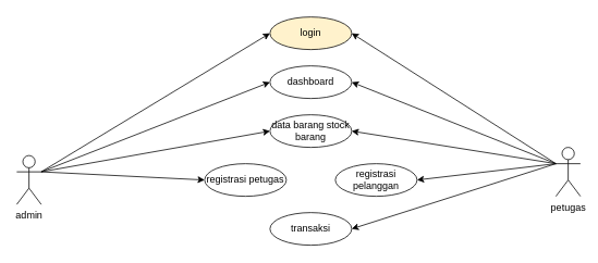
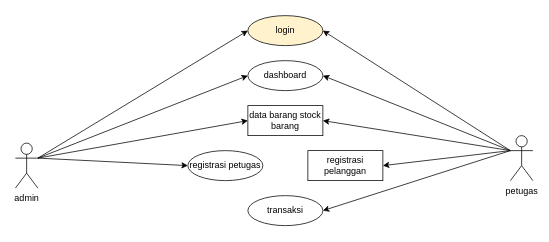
  <mxCell id="0" />
  <mxCell id="1" parent="0" />
  <mxCell id="2" value="dashboard" style="ellipse;whiteSpace=wrap;html=1;" vertex="1" parent="1"><mxGeometry x="330" y="80" width="100" height="40" as="geometry" /></mxCell>
  <mxCell id="3" value="login" style="ellipse;whiteSpace=wrap;html=1;fillColor=#fff2cc;" vertex="1" parent="1"><mxGeometry x="330" y="20" width="100" height="40" as="geometry" /></mxCell>
- <mxCell id="4" value="data barang stock barang" style="ellipse;whiteSpace=wrap;html=1;" vertex="1" parent="1"><mxGeometry x="330" y="140" width="100" height="40" as="geometry" /></mxCell>
+ <mxCell id="4" value="data barang stock barang" style="whiteSpace=wrap;html=1;rounded=0;" vertex="1" parent="1"><mxGeometry x="330" y="140" width="100" height="40" as="geometry" /></mxCell>
  <mxCell id="5" value="registrasi petugas" style="ellipse;whiteSpace=wrap;html=1;" vertex="1" parent="1"><mxGeometry x="250" y="200" width="100" height="40" as="geometry" /></mxCell>
  <mxCell id="6" value="transaksi" style="ellipse;whiteSpace=wrap;html=1;" vertex="1" parent="1"><mxGeometry x="330" y="260" width="100" height="40" as="geometry" /></mxCell>
  <mxCell id="7" value="admin" style="shape=umlActor;verticalLabelPosition=bottom;verticalAlign=top;html=1;outlineConnect=0;" vertex="1" parent="1"><mxGeometry x="20" y="190" width="30" height="60" as="geometry" /></mxCell>
  <mxCell id="8" value="petugas&lt;br&gt;" style="shape=umlActor;verticalLabelPosition=bottom;verticalAlign=top;html=1;outlineConnect=0;" vertex="1" parent="1"><mxGeometry x="680" y="180" width="30" height="60" as="geometry" /></mxCell>
- <mxCell id="9" value="registrasi pelanggan" style="ellipse;whiteSpace=wrap;html=1;" vertex="1" parent="1"><mxGeometry x="410" y="200" width="100" height="40" as="geometry" /></mxCell>
+ <mxCell id="9" value="registrasi pelanggan" style="whiteSpace=wrap;html=1;rounded=0;" vertex="1" parent="1"><mxGeometry x="410" y="200" width="100" height="40" as="geometry" /></mxCell>
  <mxCell id="10" value="" style="endArrow=classic;html=1;rounded=0;exitX=1;exitY=0.333;exitDx=0;exitDy=0;exitPerimeter=0;entryX=0;entryY=0.5;entryDx=0;entryDy=0;" edge="1" parent="1" source="7" target="3"><mxGeometry width="50" height="50" relative="1" as="geometry"><mxPoint x="70" y="230" as="sourcePoint" /><mxPoint x="120" y="180" as="targetPoint" /></mxGeometry></mxCell>
  <mxCell id="11" value="" style="endArrow=classic;html=1;rounded=0;exitX=1;exitY=0.333;exitDx=0;exitDy=0;exitPerimeter=0;" edge="1" parent="1" source="7"><mxGeometry width="50" height="50" relative="1" as="geometry"><mxPoint x="60" y="220" as="sourcePoint" /><mxPoint x="330" y="100" as="targetPoint" /></mxGeometry></mxCell>
  <mxCell id="12" value="" style="endArrow=classic;html=1;rounded=0;exitX=1;exitY=0.333;exitDx=0;exitDy=0;exitPerimeter=0;entryX=0;entryY=0.5;entryDx=0;entryDy=0;" edge="1" parent="1" source="7" target="4"><mxGeometry width="50" height="50" relative="1" as="geometry"><mxPoint x="70" y="230" as="sourcePoint" /><mxPoint x="350" y="60" as="targetPoint" /></mxGeometry></mxCell>
  <mxCell id="13" value="" style="endArrow=classic;html=1;rounded=0;exitX=1;exitY=0.333;exitDx=0;exitDy=0;exitPerimeter=0;entryX=0;entryY=0.5;entryDx=0;entryDy=0;" edge="1" parent="1" source="7" target="5"><mxGeometry width="50" height="50" relative="1" as="geometry"><mxPoint x="80" y="240" as="sourcePoint" /><mxPoint x="360" y="70" as="targetPoint" /></mxGeometry></mxCell>
  <mxCell id="14" value="" style="endArrow=classic;html=1;rounded=0;entryX=1;entryY=0.5;entryDx=0;entryDy=0;exitX=0;exitY=0.333;exitDx=0;exitDy=0;exitPerimeter=0;" edge="1" parent="1" source="8" target="2"><mxGeometry width="50" height="50" relative="1" as="geometry"><mxPoint x="90" y="250" as="sourcePoint" /><mxPoint x="370" y="80" as="targetPoint" /></mxGeometry></mxCell>
  <mxCell id="15" value="" style="endArrow=classic;html=1;rounded=0;entryX=1;entryY=0.5;entryDx=0;entryDy=0;exitX=0;exitY=0.333;exitDx=0;exitDy=0;exitPerimeter=0;" edge="1" parent="1" source="8" target="4"><mxGeometry width="50" height="50" relative="1" as="geometry"><mxPoint x="60" y="236" as="sourcePoint" /><mxPoint x="340" y="350" as="targetPoint" /></mxGeometry></mxCell>
  <mxCell id="16" value="" style="endArrow=classic;html=1;rounded=0;entryX=1;entryY=0.5;entryDx=0;entryDy=0;exitX=0;exitY=0.333;exitDx=0;exitDy=0;exitPerimeter=0;" edge="1" parent="1" source="8" target="9"><mxGeometry width="50" height="50" relative="1" as="geometry"><mxPoint x="70" y="246" as="sourcePoint" /><mxPoint x="350" y="360" as="targetPoint" /></mxGeometry></mxCell>
  <mxCell id="17" value="" style="endArrow=classic;html=1;rounded=0;entryX=1;entryY=0.5;entryDx=0;entryDy=0;exitX=0;exitY=0.333;exitDx=0;exitDy=0;exitPerimeter=0;" edge="1" parent="1" source="8" target="6"><mxGeometry width="50" height="50" relative="1" as="geometry"><mxPoint x="80" y="256" as="sourcePoint" /><mxPoint x="360" y="370" as="targetPoint" /></mxGeometry></mxCell>
  <mxCell id="18" value="" style="endArrow=classic;html=1;rounded=0;entryX=1;entryY=0.5;entryDx=0;entryDy=0;exitX=0;exitY=0.333;exitDx=0;exitDy=0;exitPerimeter=0;" edge="1" parent="1" source="8" target="3"><mxGeometry width="50" height="50" relative="1" as="geometry"><mxPoint x="110" y="286" as="sourcePoint" /><mxPoint x="390" y="400" as="targetPoint" /></mxGeometry></mxCell>
